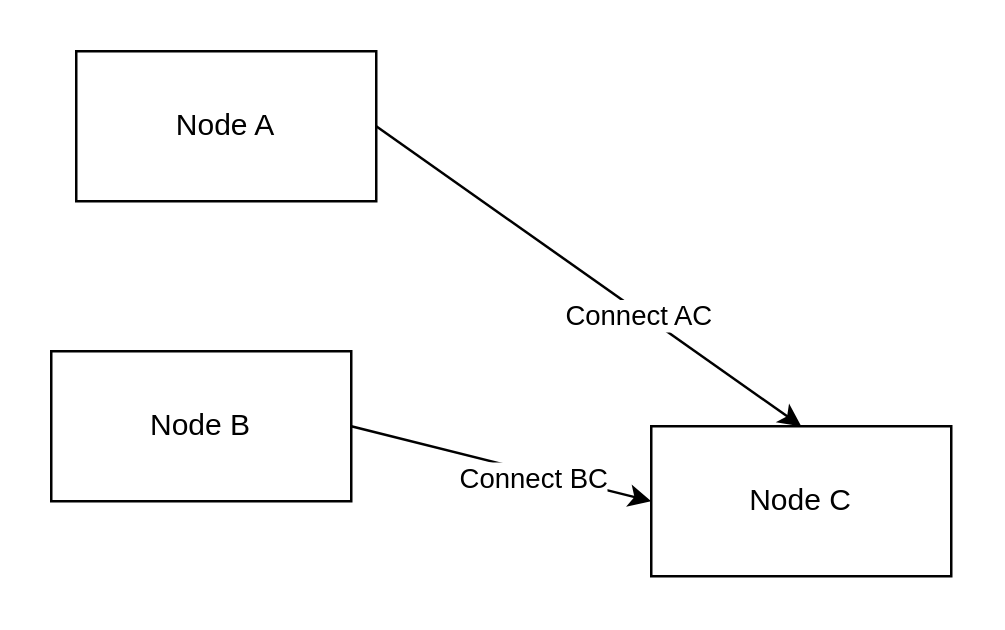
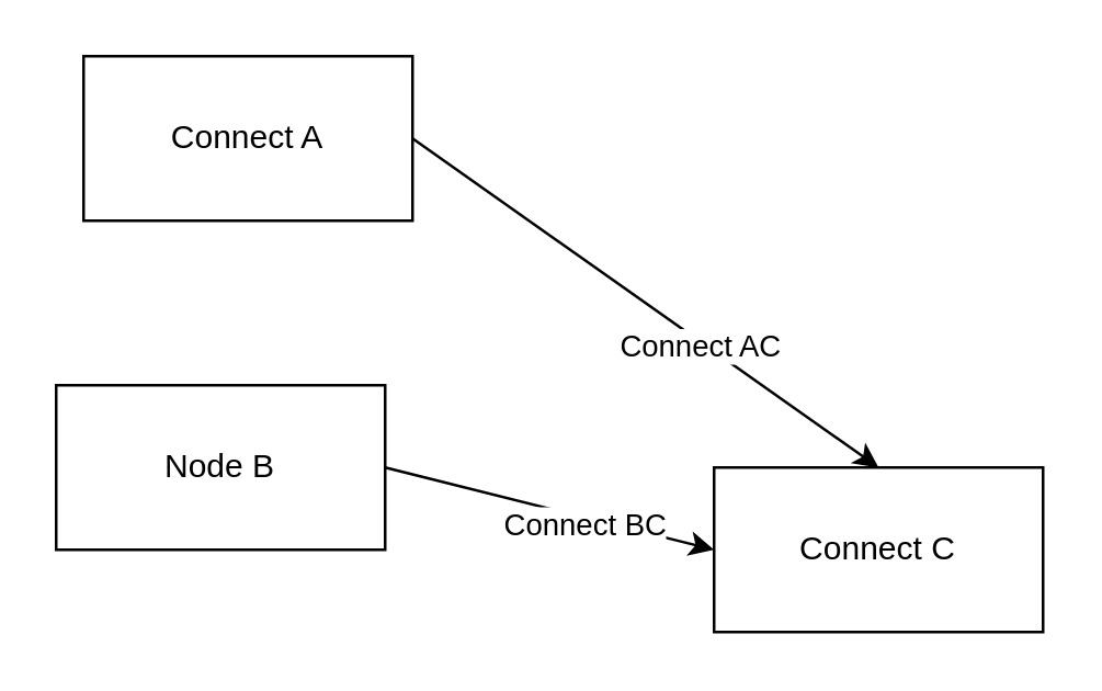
  <mxCell id="0" />
  <mxCell id="1" parent="0" />
- <mxCell id="2" value="Node A" style="rounded=0;whiteSpace=wrap;html=1;" vertex="1" parent="1"><mxGeometry x="30" y="20" width="120" height="60" as="geometry" /></mxCell>
+ <mxCell id="2" value="Connect A" style="rounded=0;whiteSpace=wrap;html=1;" vertex="1" parent="1"><mxGeometry x="30" y="20" width="120" height="60" as="geometry" /></mxCell>
  <mxCell id="3" value="Node B" style="rounded=0;whiteSpace=wrap;html=1;" vertex="1" parent="1"><mxGeometry x="20" y="140" width="120" height="60" as="geometry" /></mxCell>
- <mxCell id="4" value="Node C" style="rounded=0;whiteSpace=wrap;html=1;" vertex="1" parent="1"><mxGeometry x="260" y="170" width="120" height="60" as="geometry" /></mxCell>
+ <mxCell id="4" value="Connect C" style="rounded=0;whiteSpace=wrap;html=1;" vertex="1" parent="1"><mxGeometry x="260" y="170" width="120" height="60" as="geometry" /></mxCell>
  <mxCell id="5" value="" style="endArrow=classic;html=1;rounded=0;exitX=1;exitY=0.5;exitDx=0;exitDy=0;entryX=0.5;entryY=0;entryDx=0;entryDy=0;" edge="1" parent="1" source="2" target="4"><mxGeometry width="50" height="50" relative="1" as="geometry"><mxPoint x="180" y="140" as="sourcePoint" /><mxPoint x="230" y="90" as="targetPoint" /></mxGeometry></mxCell>
  <mxCell id="6" value="Connect AC" style="edgeLabel;html=1;align=center;verticalAlign=middle;resizable=0;points=[];" vertex="1" connectable="0" parent="5"><mxGeometry x="0.237" y="-1" relative="1" as="geometry"><mxPoint as="offset" /></mxGeometry></mxCell>
  <mxCell id="7" value="" style="endArrow=classic;html=1;rounded=0;exitX=1;exitY=0.5;exitDx=0;exitDy=0;entryX=0;entryY=0.5;entryDx=0;entryDy=0;" edge="1" parent="1" source="3" target="4"><mxGeometry width="50" height="50" relative="1" as="geometry"><mxPoint x="180" y="140" as="sourcePoint" /><mxPoint x="230" y="90" as="targetPoint" /></mxGeometry></mxCell>
  <mxCell id="8" value="Connect BC" style="edgeLabel;html=1;align=center;verticalAlign=middle;resizable=0;points=[];" vertex="1" connectable="0" parent="7"><mxGeometry x="0.213" y="-2" relative="1" as="geometry"><mxPoint as="offset" /></mxGeometry></mxCell>
